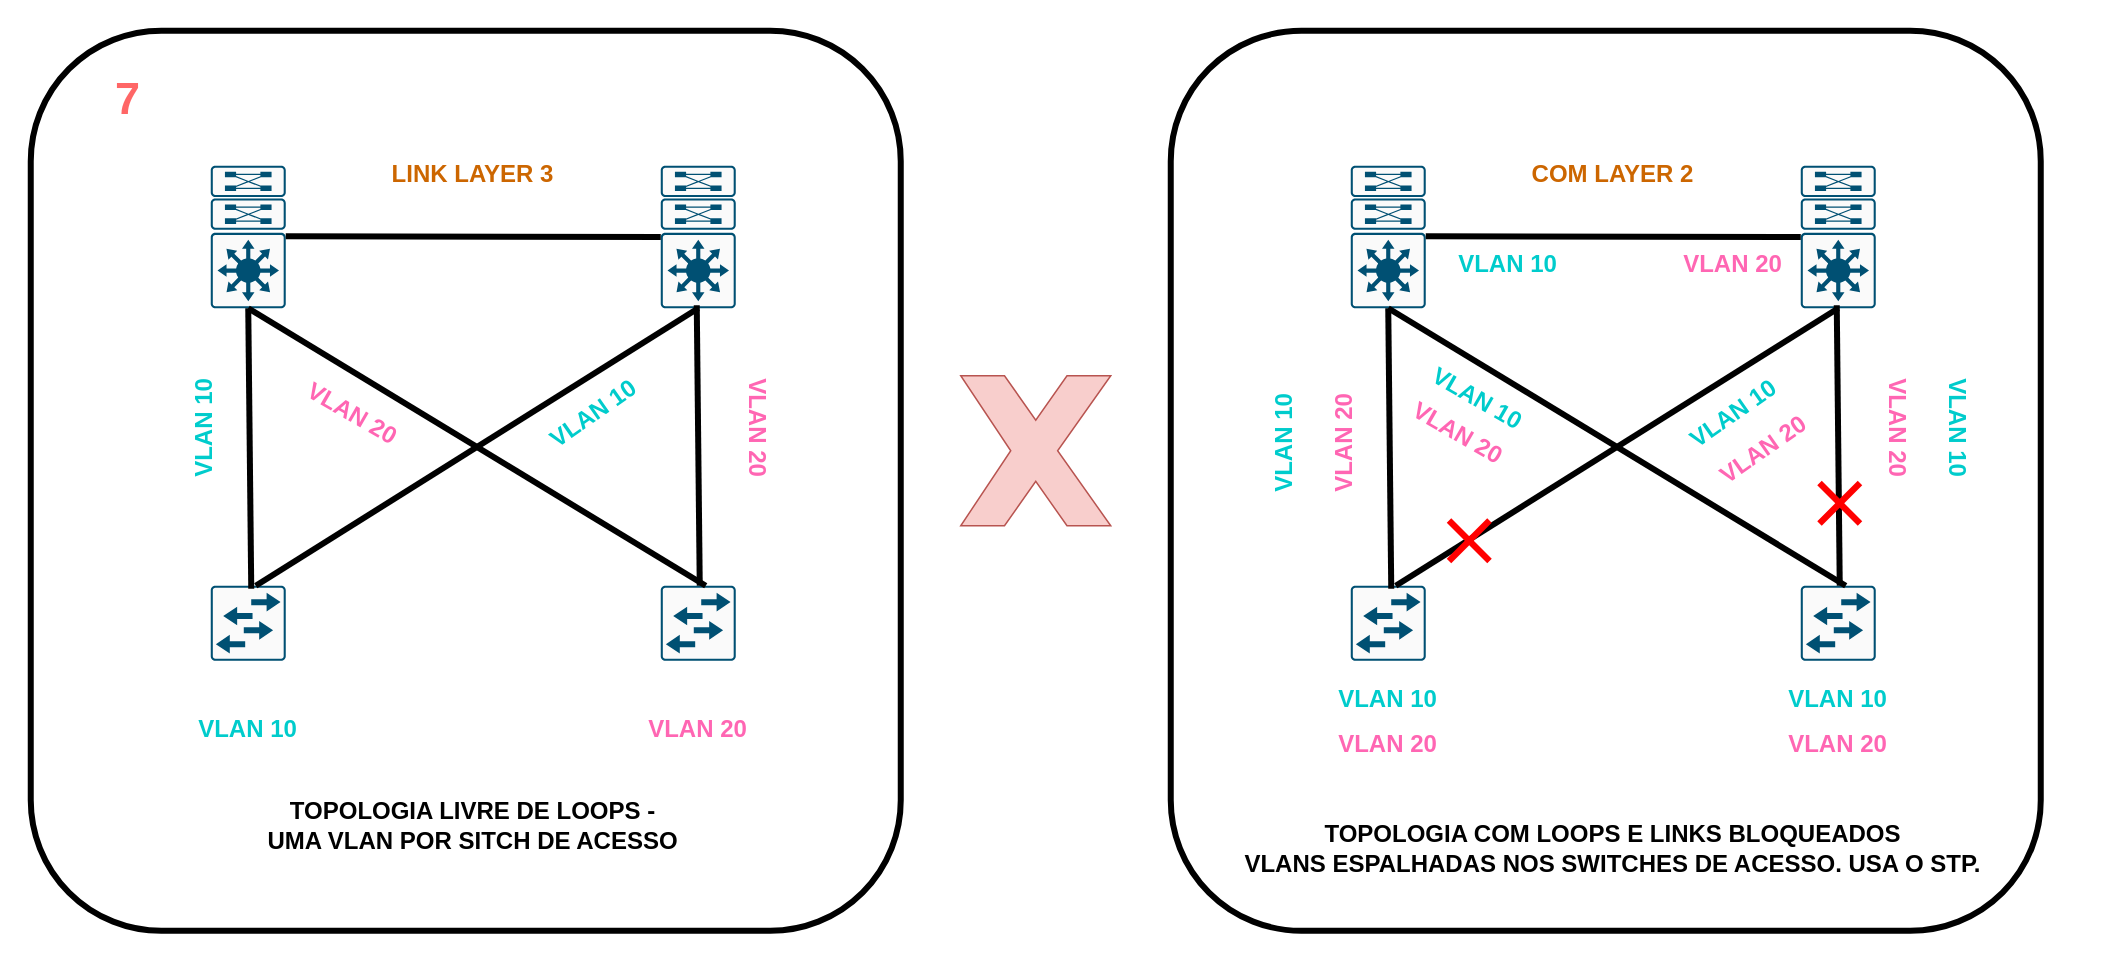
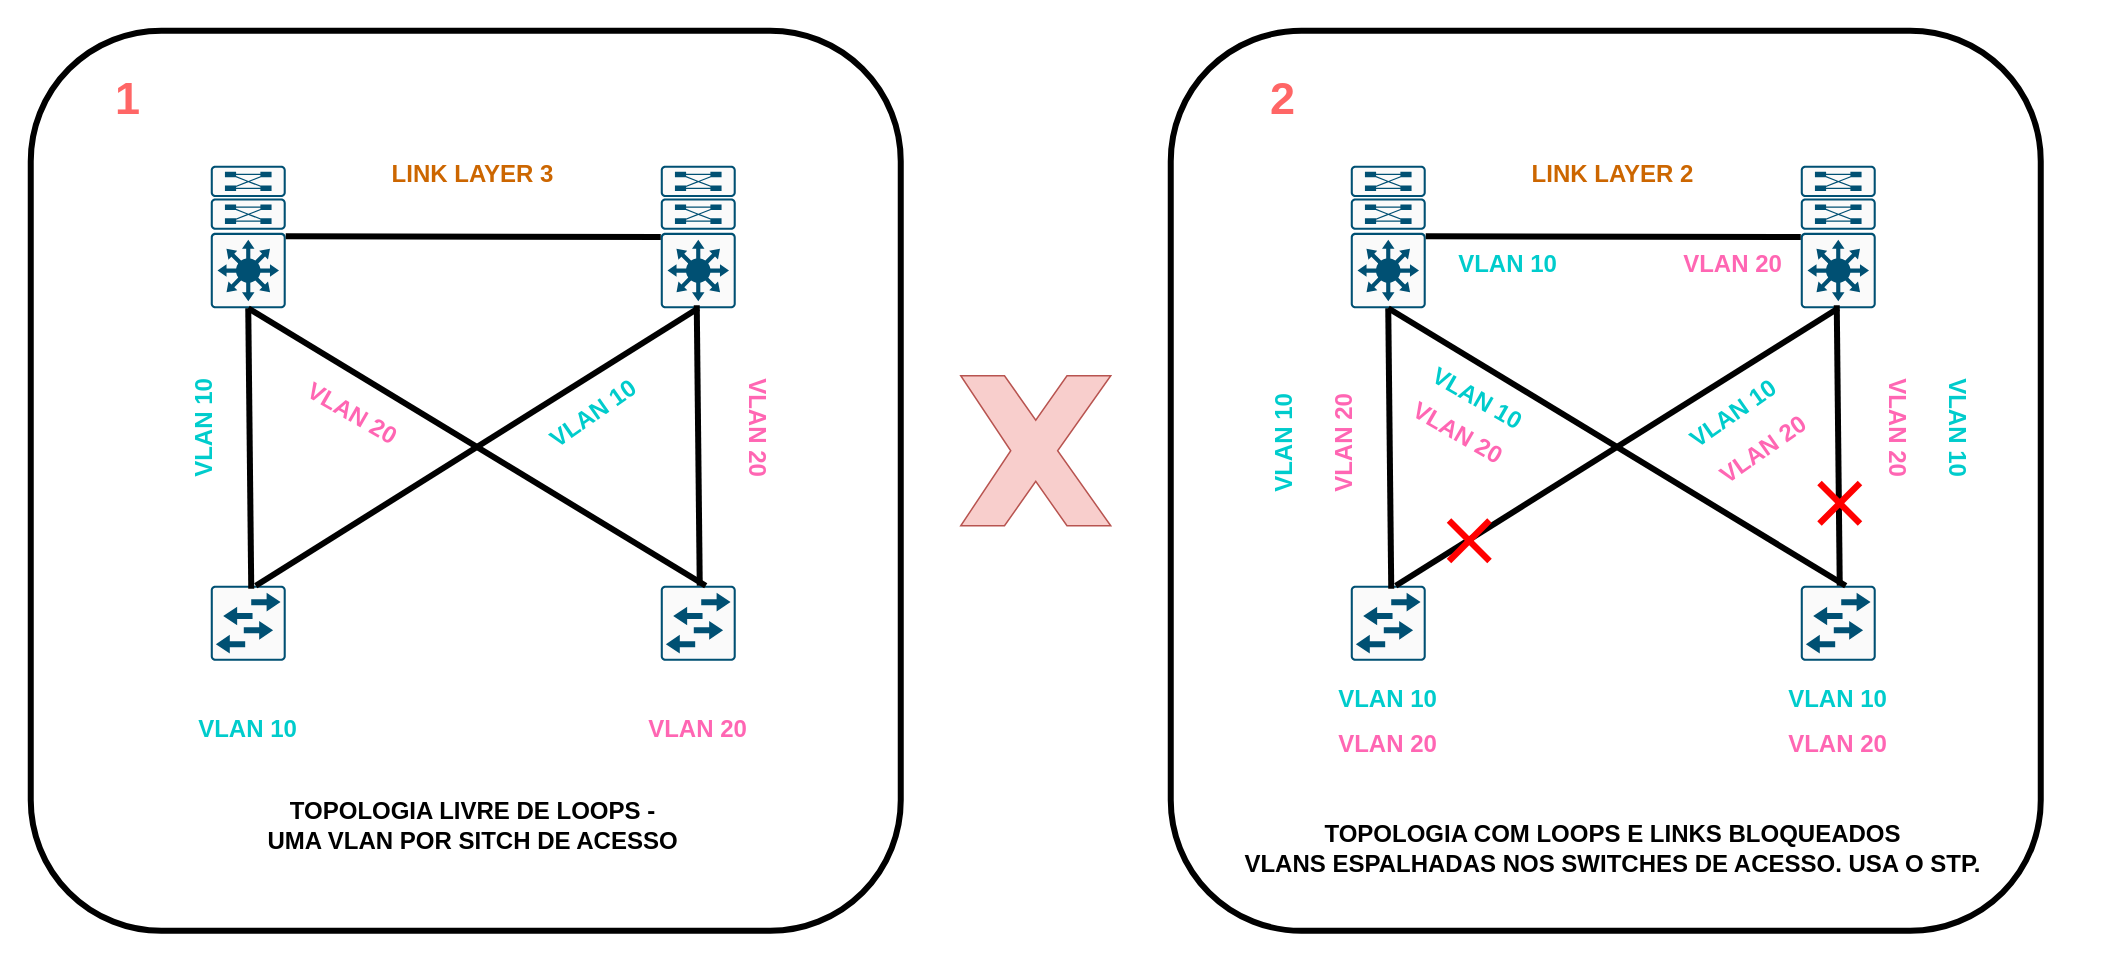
  <mxCell id="0" />
  <mxCell id="1" parent="0" />
  <mxCell id="2" value="" style="rounded=1;whiteSpace=wrap;html=1;strokeWidth=4;" vertex="1" parent="1"><mxGeometry x="20" y="20" width="580" height="600" as="geometry" /></mxCell>
  <mxCell id="3" value="" style="sketch=0;points=[[0.015,0.015,0],[0.985,0.015,0],[0.985,0.985,0],[0.015,0.985,0],[0.25,0,0],[0.5,0,0],[0.75,0,0],[1,0.25,0],[1,0.5,0],[1,0.75,0],[0.75,1,0],[0.5,1,0],[0.25,1,0],[0,0.75,0],[0,0.5,0],[0,0.25,0]];verticalLabelPosition=bottom;html=1;verticalAlign=top;aspect=fixed;align=center;pointerEvents=1;shape=mxgraph.cisco19.rect;prIcon=l3_switch_with_dual_supervisor;fillColor=#FAFAFA;strokeColor=#005073;" vertex="1" parent="1"><mxGeometry x="140" y="110" width="50" height="95" as="geometry" /></mxCell>
  <mxCell id="4" value="" style="sketch=0;points=[[0.015,0.015,0],[0.985,0.015,0],[0.985,0.985,0],[0.015,0.985,0],[0.25,0,0],[0.5,0,0],[0.75,0,0],[1,0.25,0],[1,0.5,0],[1,0.75,0],[0.75,1,0],[0.5,1,0],[0.25,1,0],[0,0.75,0],[0,0.5,0],[0,0.25,0]];verticalLabelPosition=bottom;html=1;verticalAlign=top;aspect=fixed;align=center;pointerEvents=1;shape=mxgraph.cisco19.rect;prIcon=workgroup_switch;fillColor=#FAFAFA;strokeColor=#005073;" vertex="1" parent="1"><mxGeometry x="140" y="390" width="50" height="50" as="geometry" /></mxCell>
  <mxCell id="5" value="" style="sketch=0;points=[[0.015,0.015,0],[0.985,0.015,0],[0.985,0.985,0],[0.015,0.985,0],[0.25,0,0],[0.5,0,0],[0.75,0,0],[1,0.25,0],[1,0.5,0],[1,0.75,0],[0.75,1,0],[0.5,1,0],[0.25,1,0],[0,0.75,0],[0,0.5,0],[0,0.25,0]];verticalLabelPosition=bottom;html=1;verticalAlign=top;aspect=fixed;align=center;pointerEvents=1;shape=mxgraph.cisco19.rect;prIcon=workgroup_switch;fillColor=#FAFAFA;strokeColor=#005073;" vertex="1" parent="1"><mxGeometry x="440" y="390" width="50" height="50" as="geometry" /></mxCell>
  <mxCell id="6" value="" style="sketch=0;points=[[0.015,0.015,0],[0.985,0.015,0],[0.985,0.985,0],[0.015,0.985,0],[0.25,0,0],[0.5,0,0],[0.75,0,0],[1,0.25,0],[1,0.5,0],[1,0.75,0],[0.75,1,0],[0.5,1,0],[0.25,1,0],[0,0.75,0],[0,0.5,0],[0,0.25,0]];verticalLabelPosition=bottom;html=1;verticalAlign=top;aspect=fixed;align=center;pointerEvents=1;shape=mxgraph.cisco19.rect;prIcon=l3_switch_with_dual_supervisor;fillColor=#FAFAFA;strokeColor=#005073;" vertex="1" parent="1"><mxGeometry x="440" y="110" width="50" height="95" as="geometry" /></mxCell>
  <mxCell id="7" value="" style="endArrow=none;html=1;rounded=0;strokeWidth=4;entryX=0;entryY=0.5;entryDx=0;entryDy=0;entryPerimeter=0;" edge="1" parent="1" target="6"><mxGeometry width="50" height="50" relative="1" as="geometry"><mxPoint x="190" y="157" as="sourcePoint" /><mxPoint x="430" y="157" as="targetPoint" /></mxGeometry></mxCell>
  <mxCell id="8" value="" style="endArrow=none;html=1;rounded=0;strokeWidth=4;entryX=0.64;entryY=0.04;entryDx=0;entryDy=0;entryPerimeter=0;" edge="1" parent="1"><mxGeometry width="50" height="50" relative="1" as="geometry"><mxPoint x="165" y="205" as="sourcePoint" /><mxPoint x="167" y="392" as="targetPoint" /></mxGeometry></mxCell>
  <mxCell id="9" value="" style="endArrow=none;html=1;rounded=0;strokeWidth=4;entryX=0.64;entryY=0.04;entryDx=0;entryDy=0;entryPerimeter=0;" edge="1" parent="1"><mxGeometry width="50" height="50" relative="1" as="geometry"><mxPoint x="464" y="203" as="sourcePoint" /><mxPoint x="466" y="390" as="targetPoint" /></mxGeometry></mxCell>
  <mxCell id="10" value="" style="endArrow=none;html=1;rounded=0;strokeWidth=4;exitX=0.5;exitY=1;exitDx=0;exitDy=0;exitPerimeter=0;" edge="1" parent="1" source="6"><mxGeometry width="50" height="50" relative="1" as="geometry"><mxPoint x="180" y="215" as="sourcePoint" /><mxPoint x="170" y="390" as="targetPoint" /></mxGeometry></mxCell>
  <mxCell id="11" value="" style="endArrow=none;html=1;rounded=0;strokeWidth=4;entryX=0.5;entryY=1;entryDx=0;entryDy=0;entryPerimeter=0;" edge="1" parent="1" target="3"><mxGeometry width="50" height="50" relative="1" as="geometry"><mxPoint x="470" y="390" as="sourcePoint" /><mxPoint x="180" y="400" as="targetPoint" /></mxGeometry></mxCell>
  <mxCell id="12" value="LINK LAYER 3" style="text;html=1;strokeColor=none;fillColor=none;align=center;verticalAlign=middle;whiteSpace=wrap;rounded=0;fontSize=16;fontStyle=1;fontColor=#CC6600;" vertex="1" parent="1"><mxGeometry x="230" y="100" width="170" height="30" as="geometry" /></mxCell>
  <mxCell id="13" value="VLAN 10" style="text;html=1;strokeColor=none;fillColor=none;align=center;verticalAlign=middle;whiteSpace=wrap;rounded=0;fontSize=16;fontStyle=1;fontColor=#00CCCC;" vertex="1" parent="1"><mxGeometry x="80" y="470" width="170" height="30" as="geometry" /></mxCell>
  <mxCell id="14" value="&lt;div&gt;VLAN 20&lt;/div&gt;" style="text;html=1;strokeColor=none;fillColor=none;align=center;verticalAlign=middle;whiteSpace=wrap;rounded=0;fontSize=16;fontStyle=1;fontColor=#FF66B3;" vertex="1" parent="1"><mxGeometry x="380" y="470" width="170" height="30" as="geometry" /></mxCell>
  <mxCell id="15" value="VLAN 10" style="text;html=1;strokeColor=none;fillColor=none;align=center;verticalAlign=middle;whiteSpace=wrap;rounded=0;fontSize=16;fontStyle=1;rotation=-90;fontColor=#00CCCC;" vertex="1" parent="1"><mxGeometry x="50" y="270" width="170" height="30" as="geometry" /></mxCell>
  <mxCell id="16" value="VLAN 10" style="text;html=1;strokeColor=none;fillColor=none;align=center;verticalAlign=middle;whiteSpace=wrap;rounded=0;fontSize=16;fontStyle=1;rotation=-35;fontColor=#00CCCC;" vertex="1" parent="1"><mxGeometry x="310" y="260" width="170" height="30" as="geometry" /></mxCell>
  <mxCell id="17" value="&lt;div&gt;VLAN 20&lt;/div&gt;" style="text;html=1;strokeColor=none;fillColor=none;align=center;verticalAlign=middle;whiteSpace=wrap;rounded=0;fontSize=16;fontStyle=1;rotation=90;fontColor=#FF66B3;" vertex="1" parent="1"><mxGeometry x="420" y="270" width="170" height="30" as="geometry" /></mxCell>
  <mxCell id="18" value="&lt;div&gt;VLAN 20&lt;/div&gt;" style="text;html=1;strokeColor=none;fillColor=none;align=center;verticalAlign=middle;whiteSpace=wrap;rounded=0;fontSize=16;fontStyle=1;rotation=30;fontColor=#FF66B3;" vertex="1" parent="1"><mxGeometry x="150" y="260" width="170" height="30" as="geometry" /></mxCell>
  <mxCell id="19" value="TOPOLOGIA LIVRE DE LOOPS - UMA VLAN POR SITCH DE ACESSO" style="text;html=1;strokeColor=none;fillColor=none;align=center;verticalAlign=middle;whiteSpace=wrap;rounded=0;fontSize=16;fontStyle=1" vertex="1" parent="1"><mxGeometry x="175" y="535" width="280" height="30" as="geometry" /></mxCell>
  <mxCell id="20" value="" style="rounded=1;whiteSpace=wrap;html=1;strokeWidth=4;" vertex="1" parent="1"><mxGeometry x="780" y="20" width="580" height="600" as="geometry" /></mxCell>
  <mxCell id="21" value="" style="sketch=0;points=[[0.015,0.015,0],[0.985,0.015,0],[0.985,0.985,0],[0.015,0.985,0],[0.25,0,0],[0.5,0,0],[0.75,0,0],[1,0.25,0],[1,0.5,0],[1,0.75,0],[0.75,1,0],[0.5,1,0],[0.25,1,0],[0,0.75,0],[0,0.5,0],[0,0.25,0]];verticalLabelPosition=bottom;html=1;verticalAlign=top;aspect=fixed;align=center;pointerEvents=1;shape=mxgraph.cisco19.rect;prIcon=l3_switch_with_dual_supervisor;fillColor=#FAFAFA;strokeColor=#005073;" vertex="1" parent="1"><mxGeometry x="900" y="110" width="50" height="95" as="geometry" /></mxCell>
  <mxCell id="22" value="" style="sketch=0;points=[[0.015,0.015,0],[0.985,0.015,0],[0.985,0.985,0],[0.015,0.985,0],[0.25,0,0],[0.5,0,0],[0.75,0,0],[1,0.25,0],[1,0.5,0],[1,0.75,0],[0.75,1,0],[0.5,1,0],[0.25,1,0],[0,0.75,0],[0,0.5,0],[0,0.25,0]];verticalLabelPosition=bottom;html=1;verticalAlign=top;aspect=fixed;align=center;pointerEvents=1;shape=mxgraph.cisco19.rect;prIcon=workgroup_switch;fillColor=#FAFAFA;strokeColor=#005073;" vertex="1" parent="1"><mxGeometry x="900" y="390" width="50" height="50" as="geometry" /></mxCell>
  <mxCell id="23" value="" style="sketch=0;points=[[0.015,0.015,0],[0.985,0.015,0],[0.985,0.985,0],[0.015,0.985,0],[0.25,0,0],[0.5,0,0],[0.75,0,0],[1,0.25,0],[1,0.5,0],[1,0.75,0],[0.75,1,0],[0.5,1,0],[0.25,1,0],[0,0.75,0],[0,0.5,0],[0,0.25,0]];verticalLabelPosition=bottom;html=1;verticalAlign=top;aspect=fixed;align=center;pointerEvents=1;shape=mxgraph.cisco19.rect;prIcon=workgroup_switch;fillColor=#FAFAFA;strokeColor=#005073;" vertex="1" parent="1"><mxGeometry x="1200" y="390" width="50" height="50" as="geometry" /></mxCell>
  <mxCell id="24" value="" style="sketch=0;points=[[0.015,0.015,0],[0.985,0.015,0],[0.985,0.985,0],[0.015,0.985,0],[0.25,0,0],[0.5,0,0],[0.75,0,0],[1,0.25,0],[1,0.5,0],[1,0.75,0],[0.75,1,0],[0.5,1,0],[0.25,1,0],[0,0.75,0],[0,0.5,0],[0,0.25,0]];verticalLabelPosition=bottom;html=1;verticalAlign=top;aspect=fixed;align=center;pointerEvents=1;shape=mxgraph.cisco19.rect;prIcon=l3_switch_with_dual_supervisor;fillColor=#FAFAFA;strokeColor=#005073;" vertex="1" parent="1"><mxGeometry x="1200" y="110" width="50" height="95" as="geometry" /></mxCell>
  <mxCell id="25" value="" style="endArrow=none;html=1;rounded=0;strokeWidth=4;entryX=0;entryY=0.5;entryDx=0;entryDy=0;entryPerimeter=0;" edge="1" parent="1" target="24"><mxGeometry width="50" height="50" relative="1" as="geometry"><mxPoint x="950" y="157" as="sourcePoint" /><mxPoint x="1190" y="157" as="targetPoint" /></mxGeometry></mxCell>
  <mxCell id="26" value="" style="endArrow=none;html=1;rounded=0;strokeWidth=4;entryX=0.64;entryY=0.04;entryDx=0;entryDy=0;entryPerimeter=0;" edge="1" parent="1"><mxGeometry width="50" height="50" relative="1" as="geometry"><mxPoint x="925" y="205" as="sourcePoint" /><mxPoint x="927" y="392" as="targetPoint" /></mxGeometry></mxCell>
  <mxCell id="27" value="" style="endArrow=none;html=1;rounded=0;strokeWidth=4;entryX=0.64;entryY=0.04;entryDx=0;entryDy=0;entryPerimeter=0;" edge="1" parent="1"><mxGeometry width="50" height="50" relative="1" as="geometry"><mxPoint x="1224" y="203" as="sourcePoint" /><mxPoint x="1226" y="390" as="targetPoint" /></mxGeometry></mxCell>
  <mxCell id="28" value="" style="endArrow=none;html=1;rounded=0;strokeWidth=4;exitX=0.5;exitY=1;exitDx=0;exitDy=0;exitPerimeter=0;" edge="1" parent="1" source="24"><mxGeometry width="50" height="50" relative="1" as="geometry"><mxPoint x="940" y="215" as="sourcePoint" /><mxPoint x="930" y="390" as="targetPoint" /></mxGeometry></mxCell>
  <mxCell id="29" value="" style="endArrow=none;html=1;rounded=0;strokeWidth=4;entryX=0.5;entryY=1;entryDx=0;entryDy=0;entryPerimeter=0;" edge="1" parent="1" target="21"><mxGeometry width="50" height="50" relative="1" as="geometry"><mxPoint x="1230" y="390" as="sourcePoint" /><mxPoint x="940" y="400" as="targetPoint" /></mxGeometry></mxCell>
- <mxCell id="30" value="COM LAYER 2" style="text;html=1;strokeColor=none;fillColor=none;align=center;verticalAlign=middle;whiteSpace=wrap;rounded=0;fontSize=16;fontStyle=1;fontColor=#CC6600;" vertex="1" parent="1"><mxGeometry x="990" y="100" width="170" height="30" as="geometry" /></mxCell>
+ <mxCell id="30" value="LINK LAYER 2" style="text;html=1;strokeColor=none;fillColor=none;align=center;verticalAlign=middle;whiteSpace=wrap;rounded=0;fontSize=16;fontStyle=1;fontColor=#CC6600;" vertex="1" parent="1"><mxGeometry x="990" y="100" width="170" height="30" as="geometry" /></mxCell>
  <mxCell id="31" value="VLAN 10" style="text;html=1;strokeColor=none;fillColor=none;align=center;verticalAlign=middle;whiteSpace=wrap;rounded=0;fontSize=16;fontStyle=1;fontColor=#00CCCC;" vertex="1" parent="1"><mxGeometry x="840" y="450" width="170" height="30" as="geometry" /></mxCell>
  <mxCell id="32" value="&lt;div&gt;VLAN 20&lt;/div&gt;" style="text;html=1;strokeColor=none;fillColor=none;align=center;verticalAlign=middle;whiteSpace=wrap;rounded=0;fontSize=16;fontStyle=1;fontColor=#FF66B3;" vertex="1" parent="1"><mxGeometry x="1140" y="480" width="170" height="30" as="geometry" /></mxCell>
  <mxCell id="33" value="VLAN 10" style="text;html=1;strokeColor=none;fillColor=none;align=center;verticalAlign=middle;whiteSpace=wrap;rounded=0;fontSize=16;fontStyle=1;rotation=-90;fontColor=#00CCCC;" vertex="1" parent="1"><mxGeometry x="770" y="280" width="170" height="30" as="geometry" /></mxCell>
  <mxCell id="34" value="VLAN 10" style="text;html=1;strokeColor=none;fillColor=none;align=center;verticalAlign=middle;whiteSpace=wrap;rounded=0;fontSize=16;fontStyle=1;rotation=-35;fontColor=#00CCCC;" vertex="1" parent="1"><mxGeometry x="1070" y="260" width="170" height="30" as="geometry" /></mxCell>
  <mxCell id="35" value="&lt;div&gt;VLAN 20&lt;/div&gt;" style="text;html=1;strokeColor=none;fillColor=none;align=center;verticalAlign=middle;whiteSpace=wrap;rounded=0;fontSize=16;fontStyle=1;rotation=90;fontColor=#FF66B3;" vertex="1" parent="1"><mxGeometry x="1180" y="270" width="170" height="30" as="geometry" /></mxCell>
  <mxCell id="36" value="&lt;div&gt;VLAN 20&lt;/div&gt;" style="text;html=1;strokeColor=none;fillColor=none;align=center;verticalAlign=middle;whiteSpace=wrap;rounded=0;fontSize=16;fontStyle=1;rotation=30;fontColor=#FF66B3;" vertex="1" parent="1"><mxGeometry x="887" y="273" width="170" height="30" as="geometry" /></mxCell>
  <mxCell id="37" value="&lt;div&gt;TOPOLOGIA COM LOOPS E LINKS BLOQUEADOS&lt;/div&gt;&lt;div&gt;VLANS ESPALHADAS NOS SWITCHES DE ACESSO. USA O STP.&lt;br&gt;&lt;/div&gt;" style="text;html=1;strokeColor=none;fillColor=none;align=center;verticalAlign=middle;whiteSpace=wrap;rounded=0;fontSize=16;fontStyle=1" vertex="1" parent="1"><mxGeometry x="825" y="550" width="500" height="30" as="geometry" /></mxCell>
  <mxCell id="38" value="" style="verticalLabelPosition=bottom;verticalAlign=top;html=1;shape=mxgraph.basic.x;fillColor=#f8cecc;strokeColor=#b85450;" vertex="1" parent="1"><mxGeometry x="640" y="250" width="100" height="100" as="geometry" /></mxCell>
  <mxCell id="39" value="&lt;div&gt;VLAN 20&lt;/div&gt;" style="text;html=1;strokeColor=none;fillColor=none;align=center;verticalAlign=middle;whiteSpace=wrap;rounded=0;fontSize=16;fontStyle=1;fontColor=#FF66B3;" vertex="1" parent="1"><mxGeometry x="840" y="480" width="170" height="30" as="geometry" /></mxCell>
  <mxCell id="40" value="VLAN 10" style="text;html=1;strokeColor=none;fillColor=none;align=center;verticalAlign=middle;whiteSpace=wrap;rounded=0;fontSize=16;fontStyle=1;fontColor=#00CCCC;" vertex="1" parent="1"><mxGeometry x="1140" y="450" width="170" height="30" as="geometry" /></mxCell>
  <mxCell id="41" value="&lt;div&gt;VLAN 20&lt;/div&gt;" style="text;html=1;strokeColor=none;fillColor=none;align=center;verticalAlign=middle;whiteSpace=wrap;rounded=0;fontSize=16;fontStyle=1;rotation=-90;fontColor=#FF66B3;" vertex="1" parent="1"><mxGeometry x="810" y="280" width="170" height="30" as="geometry" /></mxCell>
  <mxCell id="42" value="VLAN 10" style="text;html=1;strokeColor=none;fillColor=none;align=center;verticalAlign=middle;whiteSpace=wrap;rounded=0;fontSize=16;fontStyle=1;rotation=90;fontColor=#00CCCC;" vertex="1" parent="1"><mxGeometry x="1220" y="270" width="170" height="30" as="geometry" /></mxCell>
  <mxCell id="43" value="VLAN 10" style="text;html=1;strokeColor=none;fillColor=none;align=center;verticalAlign=middle;whiteSpace=wrap;rounded=0;fontSize=16;fontStyle=1;rotation=30;fontColor=#00CCCC;" vertex="1" parent="1"><mxGeometry x="900" y="250" width="170" height="30" as="geometry" /></mxCell>
  <mxCell id="44" value="&lt;div&gt;VLAN 20&lt;/div&gt;" style="text;html=1;strokeColor=none;fillColor=none;align=center;verticalAlign=middle;whiteSpace=wrap;rounded=0;fontSize=16;fontStyle=1;rotation=-35;fontColor=#FF66B3;" vertex="1" parent="1"><mxGeometry x="1090" y="284" width="170" height="30" as="geometry" /></mxCell>
  <mxCell id="45" value="" style="shape=mxgraph.mockup.markup.redX;fillColor=#ff0000;html=1;shadow=0;whiteSpace=wrap;strokeColor=none;" vertex="1" parent="1"><mxGeometry x="1211" y="320" width="30" height="30" as="geometry" /></mxCell>
  <mxCell id="46" value="" style="shape=mxgraph.mockup.markup.redX;fillColor=#ff0000;html=1;shadow=0;whiteSpace=wrap;strokeColor=none;" vertex="1" parent="1"><mxGeometry x="964" y="345" width="30" height="30" as="geometry" /></mxCell>
  <mxCell id="47" value="VLAN 10" style="text;html=1;strokeColor=none;fillColor=none;align=center;verticalAlign=middle;whiteSpace=wrap;rounded=0;fontSize=16;fontStyle=1;fontColor=#00CCCC;" vertex="1" parent="1"><mxGeometry x="920" y="160" width="170" height="30" as="geometry" /></mxCell>
  <mxCell id="48" value="&lt;div&gt;VLAN 20&lt;/div&gt;" style="text;html=1;strokeColor=none;fillColor=none;align=center;verticalAlign=middle;whiteSpace=wrap;rounded=0;fontSize=16;fontStyle=1;fontColor=#FF66B3;" vertex="1" parent="1"><mxGeometry x="1070" y="160" width="170" height="30" as="geometry" /></mxCell>
- <mxCell id="49" value="7" style="text;html=1;strokeColor=none;fillColor=none;align=center;verticalAlign=middle;whiteSpace=wrap;rounded=0;fontSize=30;fontStyle=1;fontColor=#FF6666;" vertex="1" parent="1"><mxGeometry x="60" y="50" width="50" height="30" as="geometry" /></mxCell>
+ <mxCell id="49" value="1" style="text;html=1;strokeColor=none;fillColor=none;align=center;verticalAlign=middle;whiteSpace=wrap;rounded=0;fontSize=30;fontStyle=1;fontColor=#FF6666;" vertex="1" parent="1"><mxGeometry x="60" y="50" width="50" height="30" as="geometry" /></mxCell>
+ <mxCell id="50" value="2" style="text;html=1;strokeColor=none;fillColor=none;align=center;verticalAlign=middle;whiteSpace=wrap;rounded=0;fontSize=30;fontStyle=1;fontColor=#FF6666;" vertex="1" parent="1"><mxGeometry x="830" y="50" width="50" height="30" as="geometry" /></mxCell>
